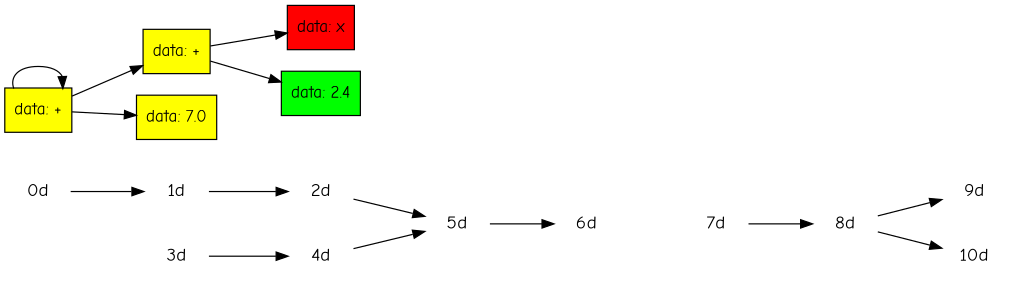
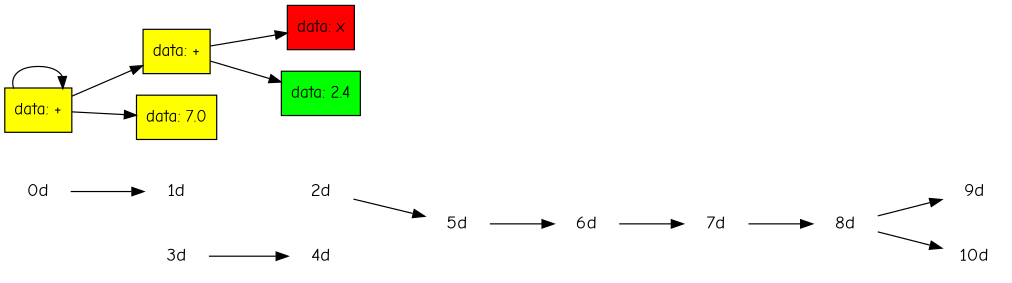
  digraph {
    fontname="Comic Neue"
    rankdir=LR
    ranksep=.75
    node [fontname="Comic Neue" fontsize=16 shape=plaintext]
    edge [fontname="Comic Neue"]
    "0d"
    "1d"
    "2d"
    "3d"
    "4d"
    "5d"
    "6d"
    "7d"
    "8d"
    "9d"
    "10d"
    n12 [fillcolor=red label="data: x " shape=record style=filled fontsize=""]
    n13 [fillcolor=yellow label="data: + " shape=record style=filled fontsize=""]
    n14 [fillcolor=green label="data: 2.4" shape=record style=filled fontsize=""]
    n15 [fillcolor=yellow label="data: + " shape=record style=filled fontsize=""]
    n16 [fillcolor=yellow label="data: 7.0 " shape=record style=filled fontsize=""]
    subgraph sub_1 {
      "0d"
      "1d"
      "2d"
      "3d"
      "4d"
      "5d"
      "6d"
      "7d"
      "8d"
      "9d"
      "10d"
    }
    subgraph sub_2 {
      rank=same
      "2d"
      n12
    }
    subgraph sub_3 {
      rank=same
      "1d"
      n13
    }
    subgraph sub_4 {
      rank=same
      "2d"
      n14
    }
    subgraph sub_5 {
      rank=same
      "0d"
      n15
    }
    subgraph sub_6 {
      rank=same
      "1d"
      n16
    }
    "0d" -> "1d"
-   "1d" -> "2d"
    "2d" -> "5d"
    "3d" -> "4d"
-   "4d" -> "5d"
    "5d" -> "6d"
+   "6d" -> "7d"
    "7d" -> "8d"
    "8d" -> "9d"
    "8d" -> "10d"
    n13 -> n12 [color=black frontcolor=grey]
    n13 -> n14 [color=black frontcolor=grey]
    n15 -> n13 [color=black frontcolor=grey]
    n15 -> n15 [color=black frontcolor=grey]
    n15 -> n16 [color=black frontcolor=grey]
  }
